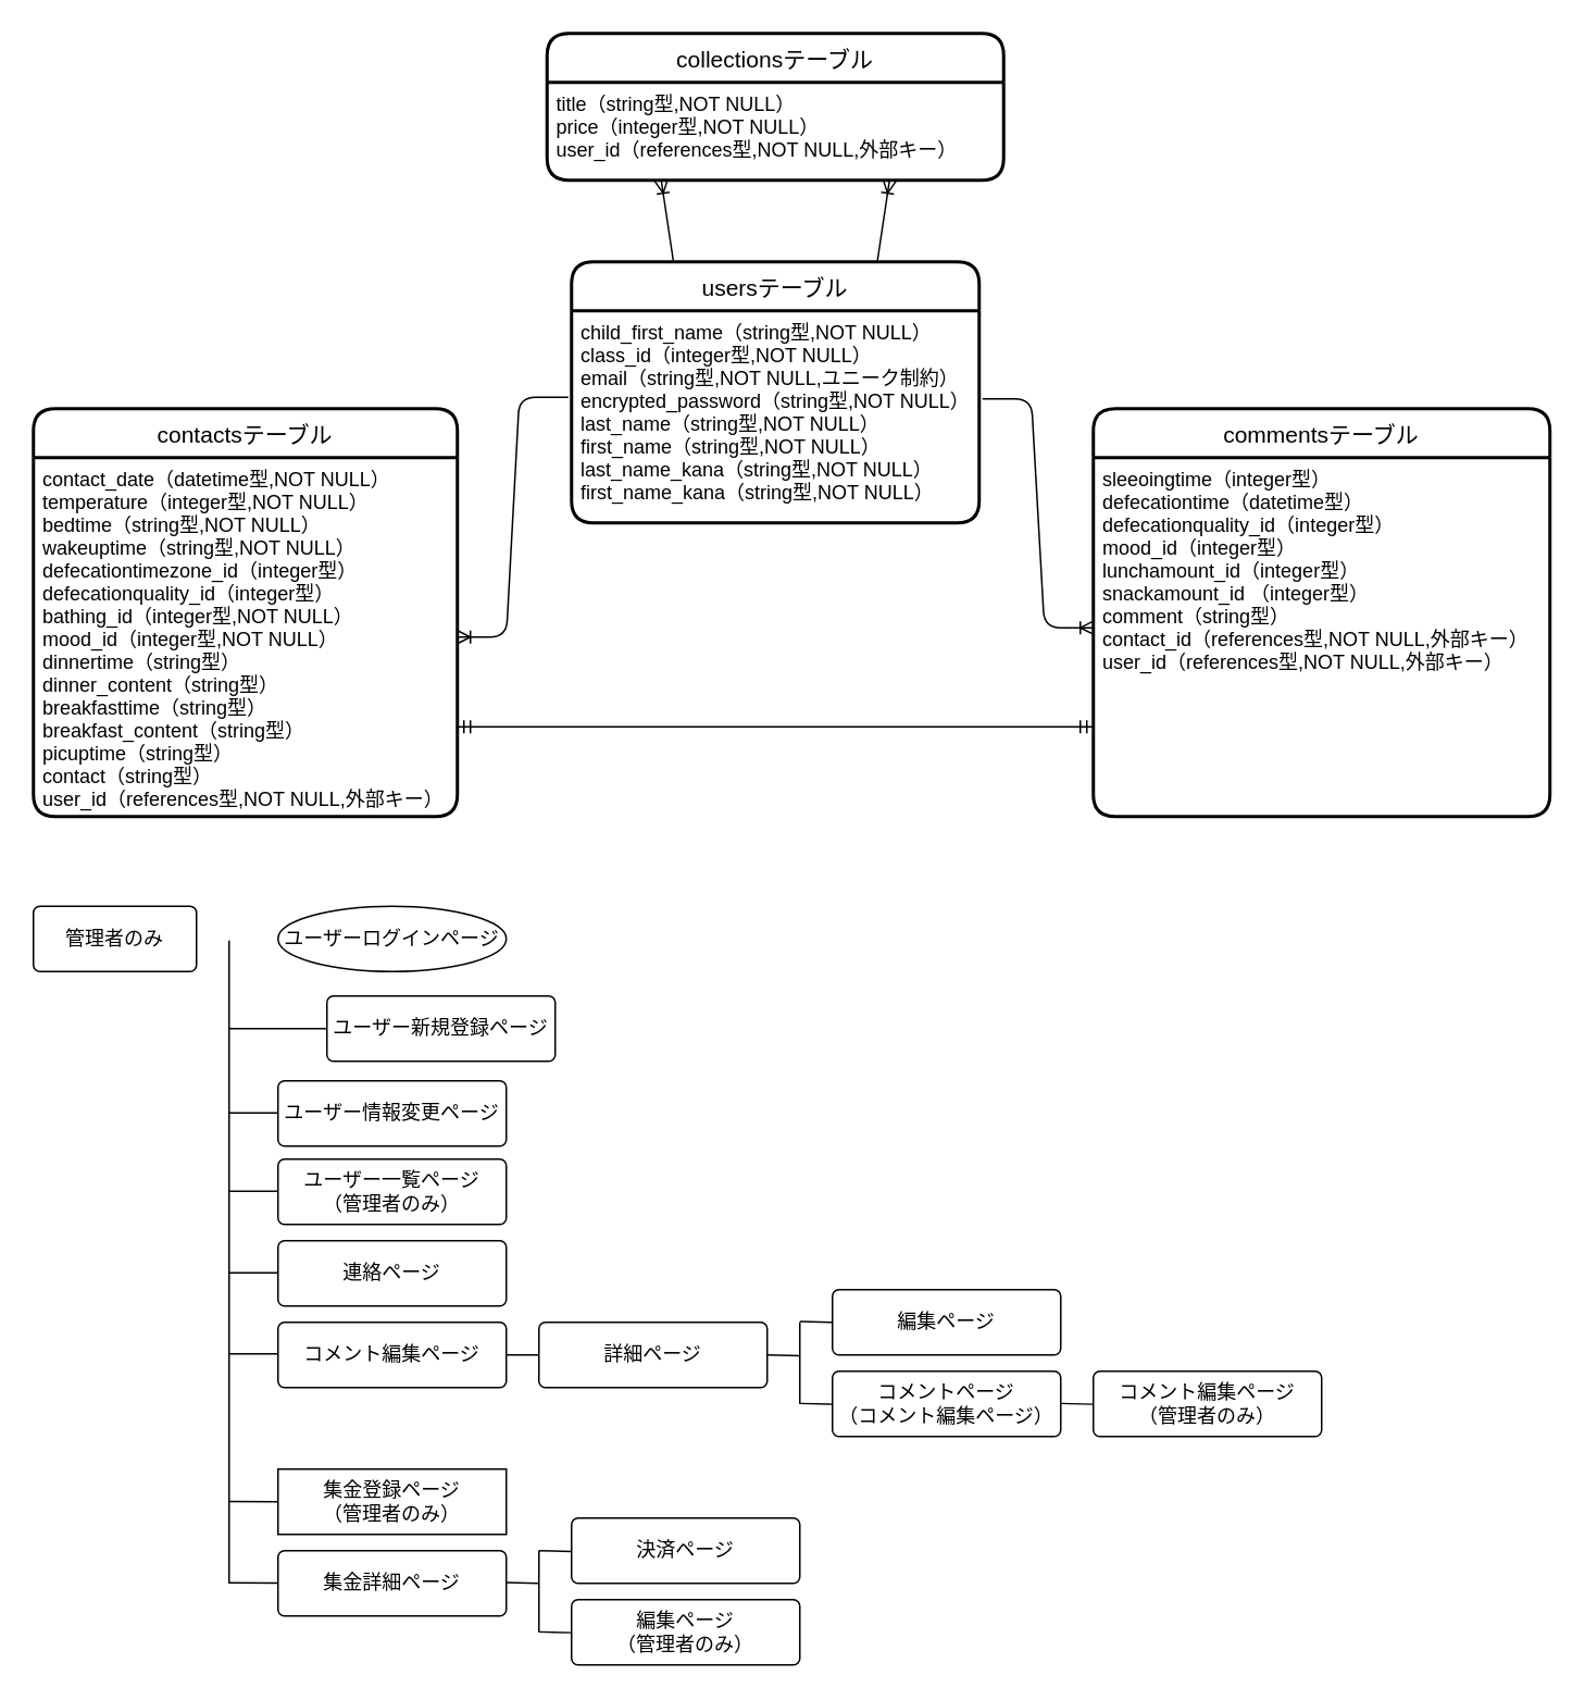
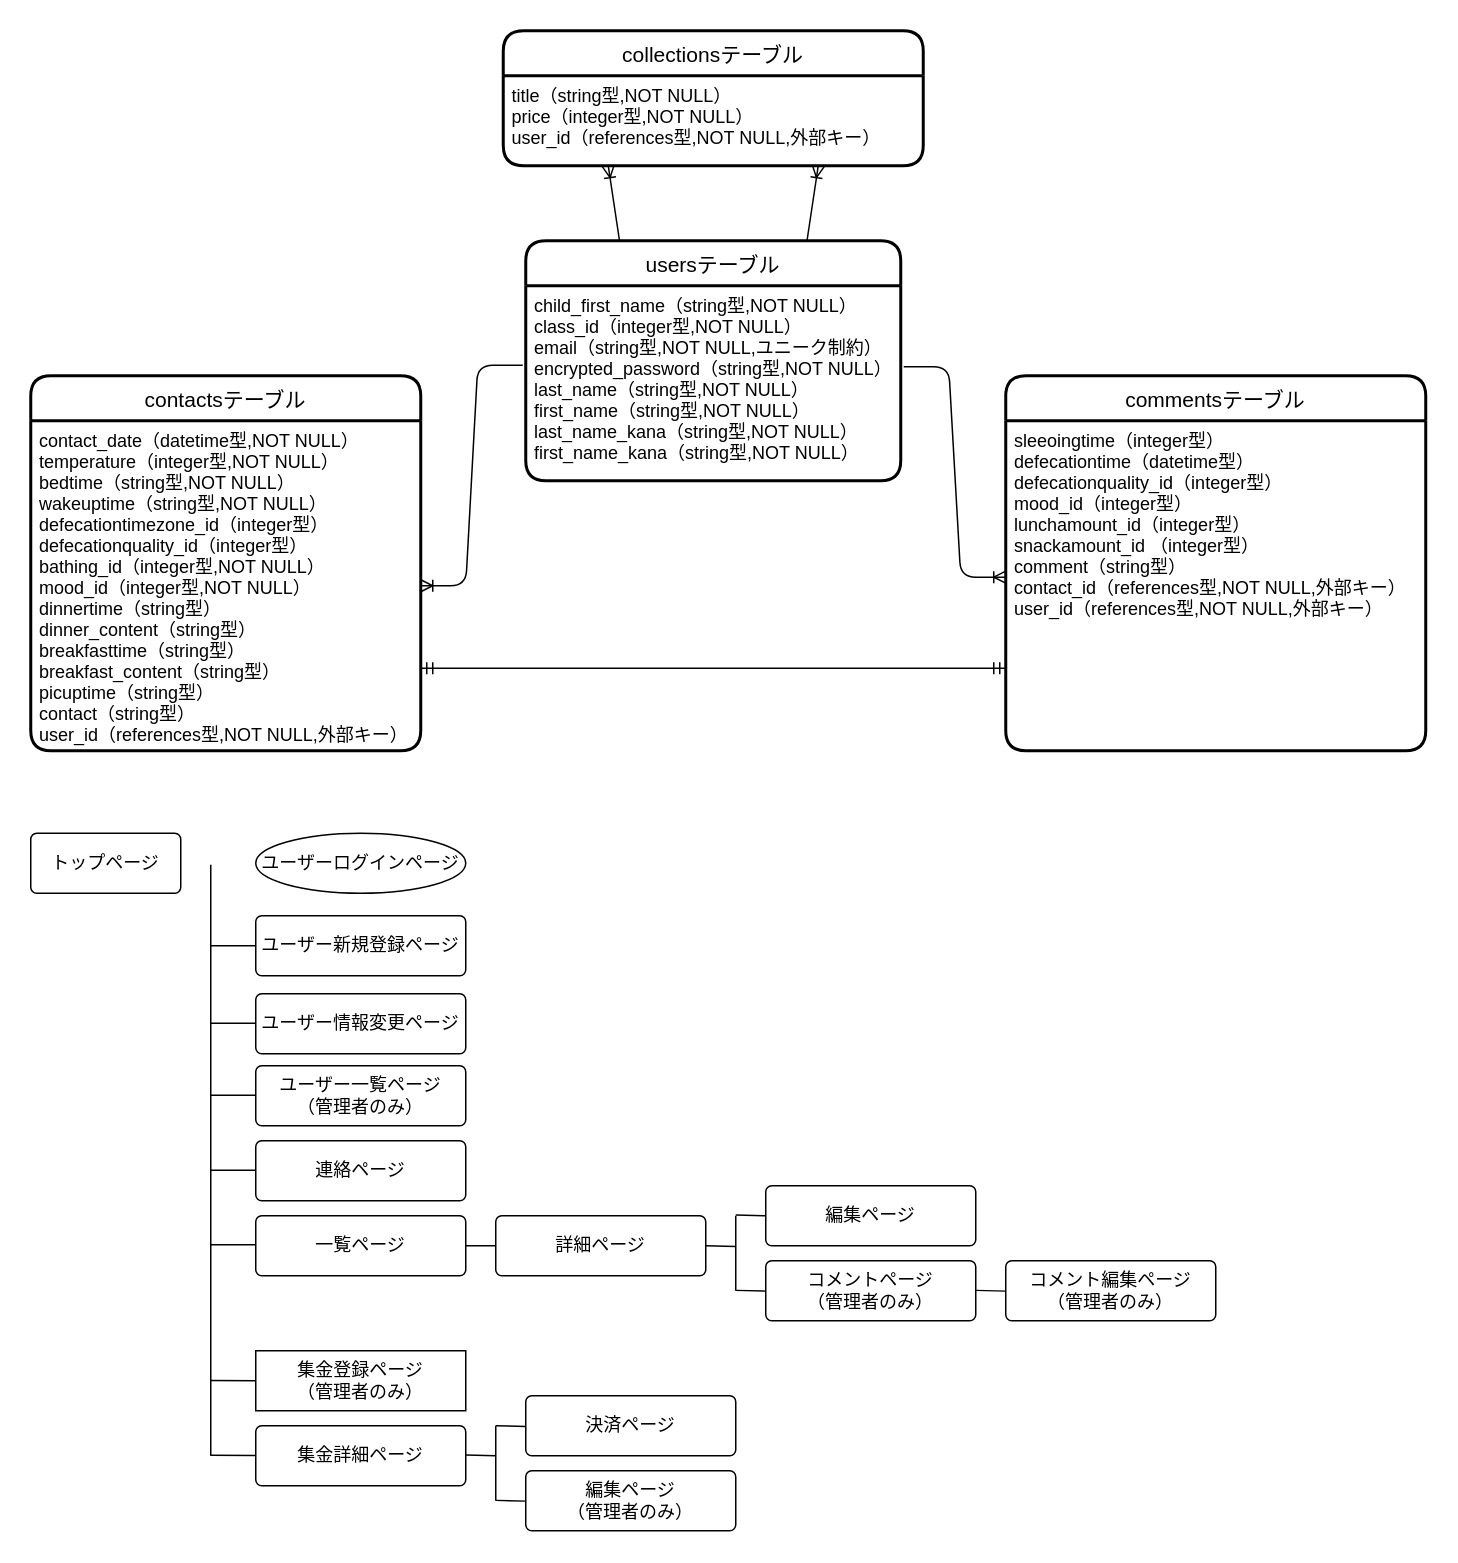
  <mxCell id="0" />
  <mxCell id="1" parent="0" />
  <mxCell id="2" value="usersテーブル" style="swimlane;childLayout=stackLayout;horizontal=1;startSize=30;horizontalStack=0;rounded=1;fontSize=14;fontStyle=0;strokeWidth=2;resizeParent=0;resizeLast=1;shadow=0;dashed=0;align=center;" parent="1" vertex="1"><mxGeometry x="350" y="160" width="250" height="160" as="geometry" /></mxCell>
  <mxCell id="3" value="child_first_name（string型,NOT NULL）&#10;class_id（integer型,NOT NULL）&#10;email（string型,NOT NULL,ユニーク制約）&#10;encrypted_password（string型,NOT NULL）&#10;last_name（string型,NOT NULL）&#10;first_name（string型,NOT NULL）&#10;last_name_kana（string型,NOT NULL）&#10;first_name_kana（string型,NOT NULL）" style="align=left;strokeColor=none;fillColor=none;spacingLeft=4;fontSize=12;verticalAlign=top;resizable=0;rotatable=0;part=1;" parent="2" vertex="1"><mxGeometry y="30" width="250" height="130" as="geometry" /></mxCell>
  <mxCell id="4" value="collectionsテーブル" style="swimlane;childLayout=stackLayout;horizontal=1;startSize=30;horizontalStack=0;rounded=1;fontSize=14;fontStyle=0;strokeWidth=2;resizeParent=0;resizeLast=1;shadow=0;dashed=0;align=center;" parent="1" vertex="1"><mxGeometry x="335" y="20" width="280" height="90" as="geometry" /></mxCell>
  <mxCell id="5" value="title（string型,NOT NULL）&#10;price（integer型,NOT NULL）&#10;user_id（references型,NOT NULL,外部キー）" style="align=left;strokeColor=none;fillColor=none;spacingLeft=4;fontSize=12;verticalAlign=top;resizable=0;rotatable=0;part=1;" parent="4" vertex="1"><mxGeometry y="30" width="280" height="60" as="geometry" /></mxCell>
  <mxCell id="6" value="contactsテーブル" style="swimlane;childLayout=stackLayout;horizontal=1;startSize=30;horizontalStack=0;rounded=1;fontSize=14;fontStyle=0;strokeWidth=2;resizeParent=0;resizeLast=1;shadow=0;dashed=0;align=center;" parent="1" vertex="1"><mxGeometry x="20" y="250" width="260" height="250" as="geometry" /></mxCell>
  <mxCell id="7" value="contact_date（datetime型,NOT NULL）&#10;temperature（integer型,NOT NULL）&#10;bedtime（string型,NOT NULL）&#10;wakeuptime（string型,NOT NULL）&#10;defecationtimezone_id（integer型）&#10;defecationquality_id（integer型）&#10;bathing_id（integer型,NOT NULL）&#10;mood_id（integer型,NOT NULL）&#10;dinnertime（string型）&#10;dinner_content（string型）&#10;breakfasttime（string型）&#10;breakfast_content（string型）&#10;picuptime（string型）&#10;contact（string型）&#10;user_id（references型,NOT NULL,外部キー）" style="align=left;strokeColor=none;fillColor=none;spacingLeft=4;fontSize=12;verticalAlign=top;resizable=0;rotatable=0;part=1;" parent="6" vertex="1"><mxGeometry y="30" width="260" height="220" as="geometry" /></mxCell>
  <mxCell id="8" value="commentsテーブル" style="swimlane;childLayout=stackLayout;horizontal=1;startSize=30;horizontalStack=0;rounded=1;fontSize=14;fontStyle=0;strokeWidth=2;resizeParent=0;resizeLast=1;shadow=0;dashed=0;align=center;" parent="1" vertex="1"><mxGeometry x="670" y="250" width="280" height="250" as="geometry" /></mxCell>
  <mxCell id="9" value="sleeoingtime（integer型）&#10;defecationtime（datetime型）&#10;defecationquality_id（integer型）&#10;mood_id（integer型）&#10;lunchamount_id（integer型）&#10;snackamount_id （integer型）&#10;comment（string型）&#10;contact_id（references型,NOT NULL,外部キー）&#10;user_id（references型,NOT NULL,外部キー）" style="align=left;strokeColor=none;fillColor=none;spacingLeft=4;fontSize=12;verticalAlign=top;resizable=0;rotatable=0;part=1;" parent="8" vertex="1"><mxGeometry y="30" width="280" height="220" as="geometry" /></mxCell>
  <mxCell id="10" value="" style="edgeStyle=entityRelationEdgeStyle;fontSize=12;html=1;endArrow=ERoneToMany;exitX=-0.008;exitY=0.408;exitDx=0;exitDy=0;exitPerimeter=0;entryX=1;entryY=0.5;entryDx=0;entryDy=0;" parent="1" source="3" target="7" edge="1"><mxGeometry width="100" height="100" relative="1" as="geometry"><mxPoint x="320" y="100" as="sourcePoint" /><mxPoint x="160" y="328" as="targetPoint" /></mxGeometry></mxCell>
  <mxCell id="11" value="" style="edgeStyle=entityRelationEdgeStyle;fontSize=12;html=1;endArrow=ERoneToMany;exitX=1.008;exitY=0.415;exitDx=0;exitDy=0;exitPerimeter=0;entryX=0;entryY=0.474;entryDx=0;entryDy=0;entryPerimeter=0;" parent="1" source="3" target="9" edge="1"><mxGeometry width="100" height="100" relative="1" as="geometry"><mxPoint x="620" y="100" as="sourcePoint" /><mxPoint x="660" y="350" as="targetPoint" /></mxGeometry></mxCell>
  <mxCell id="12" value="" style="edgeStyle=entityRelationEdgeStyle;fontSize=12;html=1;endArrow=ERmandOne;startArrow=ERmandOne;exitX=1;exitY=0.75;exitDx=0;exitDy=0;entryX=0;entryY=0.75;entryDx=0;entryDy=0;" parent="1" source="7" target="9" edge="1"><mxGeometry width="100" height="100" relative="1" as="geometry"><mxPoint x="400" y="430" as="sourcePoint" /><mxPoint x="620" y="420" as="targetPoint" /></mxGeometry></mxCell>
  <mxCell id="13" value="" style="fontSize=12;html=1;endArrow=ERoneToMany;exitX=0.75;exitY=0;exitDx=0;exitDy=0;entryX=0.75;entryY=1;entryDx=0;entryDy=0;" parent="1" source="2" target="5" edge="1"><mxGeometry width="100" height="100" relative="1" as="geometry"><mxPoint x="630" y="30" as="sourcePoint" /><mxPoint x="800" y="40" as="targetPoint" /></mxGeometry></mxCell>
  <mxCell id="14" value="" style="fontSize=12;html=1;endArrow=ERoneToMany;exitX=0.25;exitY=0;exitDx=0;exitDy=0;entryX=0.25;entryY=1;entryDx=0;entryDy=0;" parent="1" source="2" target="5" edge="1"><mxGeometry width="100" height="100" relative="1" as="geometry"><mxPoint x="450" y="-10" as="sourcePoint" /><mxPoint x="472.5" y="-160" as="targetPoint" /></mxGeometry></mxCell>
- <mxCell id="15" value="管理者のみ" style="rounded=1;arcSize=10;whiteSpace=wrap;html=1;align=center;" parent="1" vertex="1"><mxGeometry x="20" y="555" width="100" height="40" as="geometry" /></mxCell>
+ <mxCell id="15" value="トップページ" style="rounded=1;arcSize=10;whiteSpace=wrap;html=1;align=center;" parent="1" vertex="1"><mxGeometry x="20" y="555" width="100" height="40" as="geometry" /></mxCell>
  <mxCell id="16" value="ユーザーログインページ" style="ellipse;arcSize=10;whiteSpace=wrap;html=1;align=center;" parent="1" vertex="1"><mxGeometry x="170" y="555" width="140" height="40" as="geometry" /></mxCell>
- <mxCell id="17" value="ユーザー新規登録ページ" style="rounded=1;arcSize=10;whiteSpace=wrap;html=1;align=center;" parent="1" vertex="1"><mxGeometry x="200" y="610" width="140" height="40" as="geometry" /></mxCell>
+ <mxCell id="17" value="ユーザー新規登録ページ" style="rounded=1;arcSize=10;whiteSpace=wrap;html=1;align=center;" parent="1" vertex="1"><mxGeometry x="170" y="610" width="140" height="40" as="geometry" /></mxCell>
  <mxCell id="18" value="ユーザー情報変更ページ" style="rounded=1;arcSize=10;whiteSpace=wrap;html=1;align=center;" parent="1" vertex="1"><mxGeometry x="170" y="662" width="140" height="40" as="geometry" /></mxCell>
  <mxCell id="19" value="連絡ページ" style="rounded=1;arcSize=10;whiteSpace=wrap;html=1;align=center;" parent="1" vertex="1"><mxGeometry x="170" y="760" width="140" height="40" as="geometry" /></mxCell>
- <mxCell id="20" value="コメント編集ページ" style="rounded=1;arcSize=10;whiteSpace=wrap;html=1;align=center;" parent="1" vertex="1"><mxGeometry x="170" y="810" width="140" height="40" as="geometry" /></mxCell>
+ <mxCell id="20" value="一覧ページ" style="rounded=1;arcSize=10;whiteSpace=wrap;html=1;align=center;" parent="1" vertex="1"><mxGeometry x="170" y="810" width="140" height="40" as="geometry" /></mxCell>
  <mxCell id="21" value="詳細ページ" style="rounded=1;arcSize=10;whiteSpace=wrap;html=1;align=center;" parent="1" vertex="1"><mxGeometry x="330" y="810" width="140" height="40" as="geometry" /></mxCell>
  <mxCell id="22" value="編集ページ" style="rounded=1;arcSize=10;whiteSpace=wrap;html=1;align=center;" parent="1" vertex="1"><mxGeometry x="510" y="790" width="140" height="40" as="geometry" /></mxCell>
- <mxCell id="23" value="コメントページ&lt;br&gt;（コメント編集ページ）" style="rounded=1;arcSize=10;whiteSpace=wrap;html=1;align=center;" parent="1" vertex="1"><mxGeometry x="510" y="840" width="140" height="40" as="geometry" /></mxCell>
+ <mxCell id="23" value="コメントページ&lt;br&gt;（管理者のみ）" style="rounded=1;arcSize=10;whiteSpace=wrap;html=1;align=center;" parent="1" vertex="1"><mxGeometry x="510" y="840" width="140" height="40" as="geometry" /></mxCell>
  <mxCell id="24" value="ユーザー一覧ページ&lt;br&gt;（管理者のみ）" style="rounded=1;arcSize=10;whiteSpace=wrap;html=1;align=center;" parent="1" vertex="1"><mxGeometry x="170" y="710" width="140" height="40" as="geometry" /></mxCell>
  <mxCell id="25" value="集金登録ページ&lt;br&gt;（管理者のみ）" style="arcSize=10;whiteSpace=wrap;html=1;align=center;rounded=0;" parent="1" vertex="1"><mxGeometry x="170" y="900" width="140" height="40" as="geometry" /></mxCell>
  <mxCell id="26" value="集金詳細ページ" style="rounded=1;arcSize=10;whiteSpace=wrap;html=1;align=center;" parent="1" vertex="1"><mxGeometry x="170" y="950" width="140" height="40" as="geometry" /></mxCell>
  <mxCell id="27" value="決済ページ" style="rounded=1;arcSize=10;whiteSpace=wrap;html=1;align=center;" parent="1" vertex="1"><mxGeometry x="350" y="930" width="140" height="40" as="geometry" /></mxCell>
  <mxCell id="28" value="編集ページ&lt;br&gt;（管理者のみ）" style="rounded=1;arcSize=10;whiteSpace=wrap;html=1;align=center;" parent="1" vertex="1"><mxGeometry x="350" y="980" width="140" height="40" as="geometry" /></mxCell>
  <mxCell id="29" value="コメント編集ページ&lt;br&gt;（管理者のみ）" style="rounded=1;arcSize=10;whiteSpace=wrap;html=1;align=center;" parent="1" vertex="1"><mxGeometry x="670" y="840" width="140" height="40" as="geometry" /></mxCell>
  <mxCell id="30" value="" style="endArrow=none;html=1;rounded=0;" parent="1" edge="1"><mxGeometry relative="1" as="geometry"><mxPoint x="140" y="576" as="sourcePoint" /><mxPoint x="140" y="970" as="targetPoint" /></mxGeometry></mxCell>
  <mxCell id="31" value="" style="endArrow=none;html=1;rounded=0;entryX=0;entryY=0.5;entryDx=0;entryDy=0;" parent="1" target="17" edge="1"><mxGeometry relative="1" as="geometry"><mxPoint x="140" y="630" as="sourcePoint" /><mxPoint x="190" y="595" as="targetPoint" /></mxGeometry></mxCell>
  <mxCell id="32" value="" style="endArrow=none;html=1;rounded=0;entryX=0;entryY=0.5;entryDx=0;entryDy=0;" parent="1" edge="1"><mxGeometry relative="1" as="geometry"><mxPoint x="140" y="681.71" as="sourcePoint" /><mxPoint x="170" y="681.71" as="targetPoint" /></mxGeometry></mxCell>
  <mxCell id="33" value="" style="endArrow=none;html=1;rounded=0;entryX=0;entryY=0.5;entryDx=0;entryDy=0;" parent="1" edge="1"><mxGeometry relative="1" as="geometry"><mxPoint x="140" y="729.71" as="sourcePoint" /><mxPoint x="170" y="729.71" as="targetPoint" /></mxGeometry></mxCell>
  <mxCell id="34" value="" style="endArrow=none;html=1;rounded=0;entryX=0;entryY=0.5;entryDx=0;entryDy=0;" parent="1" edge="1"><mxGeometry relative="1" as="geometry"><mxPoint x="140" y="779.71" as="sourcePoint" /><mxPoint x="170" y="779.71" as="targetPoint" /></mxGeometry></mxCell>
  <mxCell id="35" value="" style="endArrow=none;html=1;rounded=0;entryX=0;entryY=0.5;entryDx=0;entryDy=0;" parent="1" edge="1"><mxGeometry relative="1" as="geometry"><mxPoint x="140" y="829.41" as="sourcePoint" /><mxPoint x="170" y="829.41" as="targetPoint" /></mxGeometry></mxCell>
  <mxCell id="36" value="" style="endArrow=none;html=1;rounded=0;entryX=0;entryY=0.5;entryDx=0;entryDy=0;" parent="1" target="21" edge="1"><mxGeometry relative="1" as="geometry"><mxPoint x="310" y="830" as="sourcePoint" /><mxPoint x="330" y="829" as="targetPoint" /></mxGeometry></mxCell>
  <mxCell id="37" value="" style="endArrow=none;html=1;rounded=0;" parent="1" edge="1"><mxGeometry relative="1" as="geometry"><mxPoint x="330" y="950" as="sourcePoint" /><mxPoint x="330" y="1000" as="targetPoint" /></mxGeometry></mxCell>
  <mxCell id="38" value="" style="endArrow=none;html=1;rounded=0;" parent="1" edge="1"><mxGeometry relative="1" as="geometry"><mxPoint x="490" y="810" as="sourcePoint" /><mxPoint x="490" y="860" as="targetPoint" /></mxGeometry></mxCell>
  <mxCell id="39" value="" style="endArrow=none;html=1;rounded=0;" parent="1" edge="1"><mxGeometry relative="1" as="geometry"><mxPoint x="310" y="969.5" as="sourcePoint" /><mxPoint x="330" y="970" as="targetPoint" /></mxGeometry></mxCell>
  <mxCell id="40" value="" style="endArrow=none;html=1;rounded=0;" parent="1" edge="1"><mxGeometry relative="1" as="geometry"><mxPoint x="330" y="999.75" as="sourcePoint" /><mxPoint x="350" y="1000.25" as="targetPoint" /></mxGeometry></mxCell>
  <mxCell id="41" value="" style="endArrow=none;html=1;rounded=0;" parent="1" edge="1"><mxGeometry relative="1" as="geometry"><mxPoint x="330" y="950" as="sourcePoint" /><mxPoint x="350" y="950.5" as="targetPoint" /></mxGeometry></mxCell>
  <mxCell id="42" value="" style="endArrow=none;html=1;rounded=0;" parent="1" edge="1"><mxGeometry relative="1" as="geometry"><mxPoint x="470" y="830" as="sourcePoint" /><mxPoint x="490" y="830.5" as="targetPoint" /></mxGeometry></mxCell>
  <mxCell id="43" value="" style="endArrow=none;html=1;rounded=0;" parent="1" edge="1"><mxGeometry relative="1" as="geometry"><mxPoint x="490" y="859.75" as="sourcePoint" /><mxPoint x="510" y="860.25" as="targetPoint" /></mxGeometry></mxCell>
  <mxCell id="44" value="" style="endArrow=none;html=1;rounded=0;" parent="1" edge="1"><mxGeometry relative="1" as="geometry"><mxPoint x="490" y="809.5" as="sourcePoint" /><mxPoint x="510" y="810" as="targetPoint" /></mxGeometry></mxCell>
  <mxCell id="45" value="" style="endArrow=none;html=1;rounded=0;" parent="1" edge="1"><mxGeometry relative="1" as="geometry"><mxPoint x="650" y="859.75" as="sourcePoint" /><mxPoint x="670" y="860.25" as="targetPoint" /></mxGeometry></mxCell>
  <mxCell id="46" value="" style="endArrow=none;html=1;rounded=0;entryX=0;entryY=0.5;entryDx=0;entryDy=0;" parent="1" target="25" edge="1"><mxGeometry relative="1" as="geometry"><mxPoint x="140" y="919.75" as="sourcePoint" /><mxPoint x="160" y="920.25" as="targetPoint" /></mxGeometry></mxCell>
  <mxCell id="47" value="" style="endArrow=none;html=1;rounded=0;entryX=0;entryY=0.5;entryDx=0;entryDy=0;" parent="1" edge="1"><mxGeometry relative="1" as="geometry"><mxPoint x="140" y="969.63" as="sourcePoint" /><mxPoint x="170" y="969.88" as="targetPoint" /></mxGeometry></mxCell>
